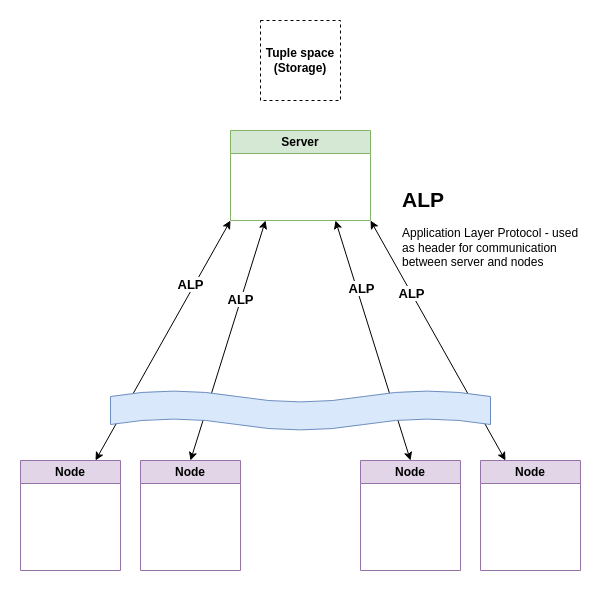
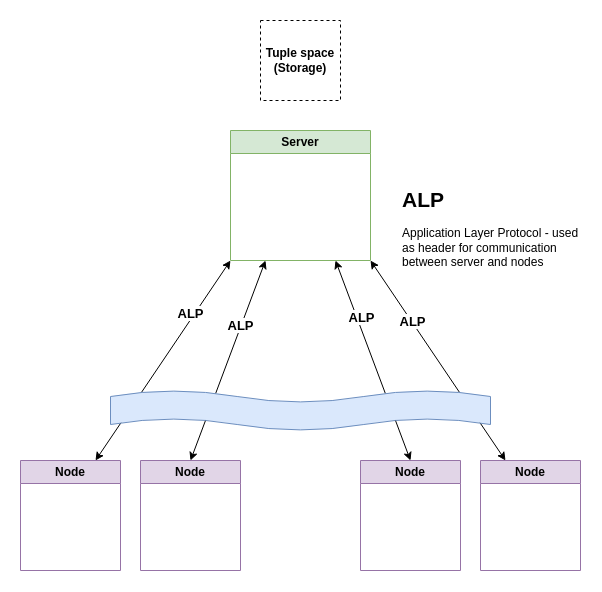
  <mxCell id="0" />
  <mxCell id="1" parent="0" />
  <mxCell id="2" value="Node" style="swimlane;whiteSpace=wrap;html=1;fillColor=#e1d5e7;strokeColor=#9673a6;" vertex="1" parent="1"><mxGeometry x="480" y="460" width="100" height="110" as="geometry" /></mxCell>
  <mxCell id="3" value="Node" style="swimlane;whiteSpace=wrap;html=1;fillColor=#e1d5e7;strokeColor=#9673a6;" vertex="1" parent="1"><mxGeometry x="360" y="460" width="100" height="110" as="geometry" /></mxCell>
  <mxCell id="4" value="Node" style="swimlane;whiteSpace=wrap;html=1;fillColor=#e1d5e7;strokeColor=#9673a6;" vertex="1" parent="1"><mxGeometry x="140" y="460" width="100" height="110" as="geometry" /></mxCell>
  <mxCell id="5" value="Node" style="swimlane;whiteSpace=wrap;html=1;fillColor=#e1d5e7;strokeColor=#9673a6;" vertex="1" parent="1"><mxGeometry x="20" y="460" width="100" height="110" as="geometry" /></mxCell>
- <mxCell id="6" value="Server" style="swimlane;whiteSpace=wrap;html=1;fillColor=#d5e8d4;strokeColor=#82b366;" vertex="1" parent="1"><mxGeometry x="230" y="130" width="140" height="90" as="geometry" /></mxCell>
+ <mxCell id="6" value="Server" style="swimlane;whiteSpace=wrap;html=1;fillColor=#d5e8d4;strokeColor=#82b366;" vertex="1" parent="1"><mxGeometry x="230" y="130" width="140" height="130" as="geometry" /></mxCell>
  <mxCell id="7" value="&lt;div&gt;&lt;b&gt;Tuple space&lt;/b&gt;&lt;/div&gt;&lt;div&gt;&lt;b&gt;(Storage)&lt;br&gt;&lt;/b&gt;&lt;/div&gt;" style="whiteSpace=wrap;html=1;aspect=fixed;dashed=1;" vertex="1" parent="1"><mxGeometry x="260" y="20" width="80" height="80" as="geometry" /></mxCell>
  <mxCell id="8" value="" style="endArrow=classic;startArrow=classic;html=1;rounded=0;exitX=0.75;exitY=0;exitDx=0;exitDy=0;entryX=0;entryY=1;entryDx=0;entryDy=0;" edge="1" parent="1" source="5" target="6"><mxGeometry width="50" height="50" relative="1" as="geometry"><mxPoint x="320" y="200" as="sourcePoint" /><mxPoint x="370" y="150" as="targetPoint" /></mxGeometry></mxCell>
  <mxCell id="9" value="&lt;b&gt;&lt;font style=&quot;font-size: 13px;&quot;&gt;ALP&lt;/font&gt;&lt;/b&gt;" style="edgeLabel;html=1;align=center;verticalAlign=middle;resizable=0;points=[];" vertex="1" connectable="0" parent="8"><mxGeometry x="0.45" y="4" relative="1" as="geometry"><mxPoint as="offset" /></mxGeometry></mxCell>
  <mxCell id="10" value="" style="endArrow=classic;startArrow=classic;html=1;rounded=0;exitX=0.5;exitY=0;exitDx=0;exitDy=0;entryX=0.25;entryY=1;entryDx=0;entryDy=0;" edge="1" parent="1" source="4" target="6"><mxGeometry width="50" height="50" relative="1" as="geometry"><mxPoint x="320" y="200" as="sourcePoint" /><mxPoint x="370" y="150" as="targetPoint" /></mxGeometry></mxCell>
  <mxCell id="11" value="&lt;font size=&quot;1&quot;&gt;&lt;b style=&quot;font-size: 13px;&quot;&gt;ALP&lt;/b&gt;&lt;/font&gt;" style="edgeLabel;html=1;align=center;verticalAlign=middle;resizable=0;points=[];" vertex="1" connectable="0" parent="10"><mxGeometry x="0.348" y="1" relative="1" as="geometry"><mxPoint as="offset" /></mxGeometry></mxCell>
  <mxCell id="12" value="" style="endArrow=classic;startArrow=classic;html=1;rounded=0;exitX=0.5;exitY=0;exitDx=0;exitDy=0;entryX=0.75;entryY=1;entryDx=0;entryDy=0;" edge="1" parent="1" source="3" target="6"><mxGeometry width="50" height="50" relative="1" as="geometry"><mxPoint x="320" y="200" as="sourcePoint" /><mxPoint x="370" y="150" as="targetPoint" /></mxGeometry></mxCell>
  <mxCell id="13" value="&lt;b&gt;&lt;font style=&quot;font-size: 13px;&quot;&gt;ALP&lt;/font&gt;&lt;/b&gt;" style="edgeLabel;html=1;align=center;verticalAlign=middle;resizable=0;points=[];" vertex="1" connectable="0" parent="12"><mxGeometry x="0.427" y="-4" relative="1" as="geometry"><mxPoint as="offset" /></mxGeometry></mxCell>
  <mxCell id="14" value="" style="endArrow=classic;startArrow=classic;html=1;rounded=0;exitX=0.25;exitY=0;exitDx=0;exitDy=0;entryX=1;entryY=1;entryDx=0;entryDy=0;" edge="1" parent="1" source="2" target="6"><mxGeometry width="50" height="50" relative="1" as="geometry"><mxPoint x="320" y="200" as="sourcePoint" /><mxPoint x="370" y="150" as="targetPoint" /></mxGeometry></mxCell>
  <mxCell id="15" value="&lt;b&gt;&lt;font style=&quot;font-size: 13px;&quot;&gt;ALP&lt;/font&gt;&lt;/b&gt;" style="edgeLabel;html=1;align=center;verticalAlign=middle;resizable=0;points=[];" vertex="1" connectable="0" parent="14"><mxGeometry x="0.391" relative="1" as="geometry"><mxPoint as="offset" /></mxGeometry></mxCell>
  <mxCell id="16" value="" style="verticalLabelPosition=bottom;verticalAlign=top;html=1;shape=mxgraph.basic.wave2;dy=0.3;fillColor=#dae8fc;strokeColor=#6c8ebf;" vertex="1" parent="1"><mxGeometry x="110" y="390" width="380" height="40" as="geometry" /></mxCell>
  <mxCell id="17" value="&lt;h1 style=&quot;margin-top: 0px; font-size: 21px;&quot;&gt;ALP&lt;br&gt;&lt;/h1&gt;&lt;p&gt;Application Layer Protocol - used as header for communication between server and nodes&lt;br&gt;&lt;/p&gt;" style="text;html=1;whiteSpace=wrap;overflow=hidden;rounded=0;" vertex="1" parent="1"><mxGeometry x="400" y="180" width="180" height="90" as="geometry" /></mxCell>
